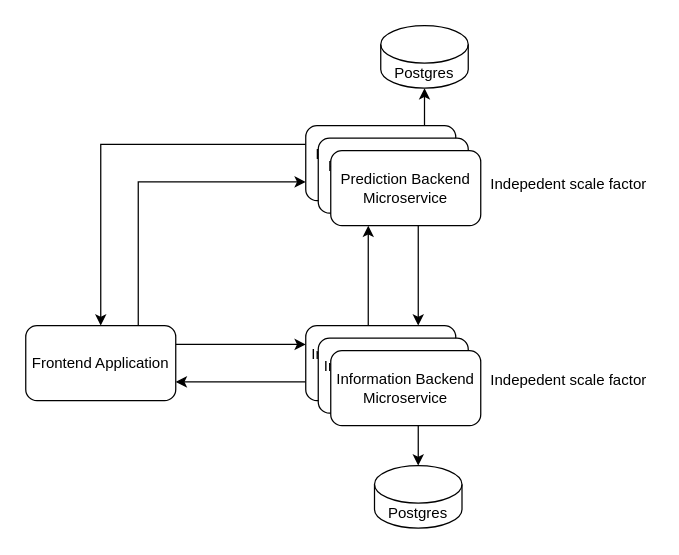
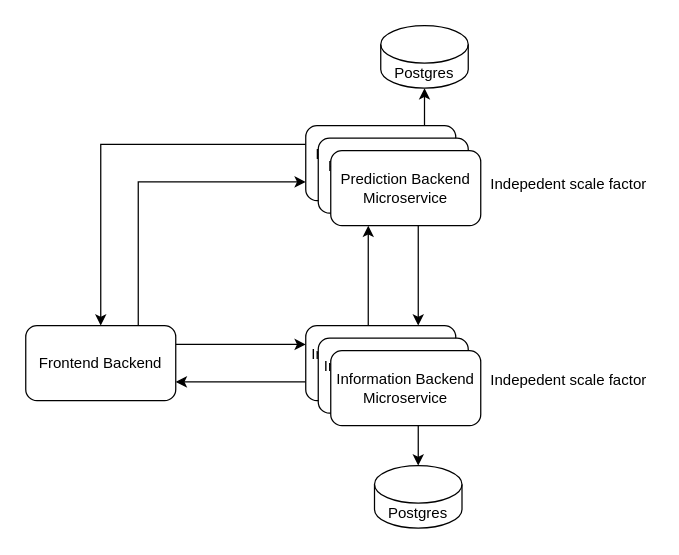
  <mxCell id="0" />
  <mxCell id="1" parent="0" />
  <mxCell id="2" style="edgeStyle=orthogonalEdgeStyle;rounded=0;orthogonalLoop=1;jettySize=auto;html=1;exitX=1;exitY=0.25;exitDx=0;exitDy=0;entryX=0;entryY=0.25;entryDx=0;entryDy=0;" edge="1" parent="1" source="4" target="8"><mxGeometry relative="1" as="geometry" /></mxCell>
  <mxCell id="3" style="edgeStyle=orthogonalEdgeStyle;rounded=0;orthogonalLoop=1;jettySize=auto;html=1;exitX=0.75;exitY=0;exitDx=0;exitDy=0;entryX=0;entryY=0.75;entryDx=0;entryDy=0;" edge="1" parent="1" source="4" target="12"><mxGeometry relative="1" as="geometry" /></mxCell>
- <mxCell id="4" value="Frontend Application" style="rounded=1;whiteSpace=wrap;html=1;" vertex="1" parent="1"><mxGeometry x="20" y="260" width="120" height="60" as="geometry" /></mxCell>
+ <mxCell id="4" value="Frontend Backend" style="rounded=1;whiteSpace=wrap;html=1;" vertex="1" parent="1"><mxGeometry x="20" y="260" width="120" height="60" as="geometry" /></mxCell>
  <mxCell id="5" style="edgeStyle=orthogonalEdgeStyle;rounded=0;orthogonalLoop=1;jettySize=auto;html=1;exitX=0.75;exitY=1;exitDx=0;exitDy=0;entryX=0.5;entryY=0;entryDx=0;entryDy=0;entryPerimeter=0;" edge="1" parent="1" source="8" target="13"><mxGeometry relative="1" as="geometry" /></mxCell>
  <mxCell id="6" style="edgeStyle=orthogonalEdgeStyle;rounded=0;orthogonalLoop=1;jettySize=auto;html=1;exitX=0;exitY=0.75;exitDx=0;exitDy=0;entryX=1;entryY=0.75;entryDx=0;entryDy=0;" edge="1" parent="1" source="8" target="4"><mxGeometry relative="1" as="geometry" /></mxCell>
  <mxCell id="7" style="edgeStyle=orthogonalEdgeStyle;rounded=0;orthogonalLoop=1;jettySize=auto;html=1;entryX=0.25;entryY=1;entryDx=0;entryDy=0;exitX=0.25;exitY=0;exitDx=0;exitDy=0;" edge="1" parent="1" source="18" target="16"><mxGeometry relative="1" as="geometry"><mxPoint x="291" y="230" as="sourcePoint" /></mxGeometry></mxCell>
  <mxCell id="8" value="Information Backend Microservice" style="rounded=1;whiteSpace=wrap;html=1;" vertex="1" parent="1"><mxGeometry x="244" y="260" width="120" height="60" as="geometry" /></mxCell>
  <mxCell id="9" style="edgeStyle=orthogonalEdgeStyle;rounded=0;orthogonalLoop=1;jettySize=auto;html=1;exitX=0.75;exitY=0;exitDx=0;exitDy=0;entryX=0.5;entryY=1;entryDx=0;entryDy=0;entryPerimeter=0;" edge="1" parent="1" source="12" target="14"><mxGeometry relative="1" as="geometry" /></mxCell>
  <mxCell id="10" style="edgeStyle=orthogonalEdgeStyle;rounded=0;orthogonalLoop=1;jettySize=auto;html=1;exitX=0.75;exitY=1;exitDx=0;exitDy=0;entryX=0.75;entryY=0;entryDx=0;entryDy=0;" edge="1" parent="1" source="12" target="8"><mxGeometry relative="1" as="geometry" /></mxCell>
  <mxCell id="11" style="edgeStyle=orthogonalEdgeStyle;rounded=0;orthogonalLoop=1;jettySize=auto;html=1;exitX=0;exitY=0.25;exitDx=0;exitDy=0;entryX=0.5;entryY=0;entryDx=0;entryDy=0;" edge="1" parent="1" source="12" target="4"><mxGeometry relative="1" as="geometry" /></mxCell>
  <mxCell id="12" value="Prediction Backend Microservice" style="rounded=1;whiteSpace=wrap;html=1;" vertex="1" parent="1"><mxGeometry x="244" y="100" width="120" height="60" as="geometry" /></mxCell>
  <mxCell id="13" value="Postgres" style="shape=cylinder3;whiteSpace=wrap;html=1;boundedLbl=1;backgroundOutline=1;size=15;" vertex="1" parent="1"><mxGeometry x="299" y="372" width="70" height="50" as="geometry" /></mxCell>
  <mxCell id="14" value="Postgres" style="shape=cylinder3;whiteSpace=wrap;html=1;boundedLbl=1;backgroundOutline=1;size=15;" vertex="1" parent="1"><mxGeometry x="304" width="70" height="50" as="geometry" y="20" /></mxCell>
  <mxCell id="15" value="Prediction Backend Microservice" style="rounded=1;whiteSpace=wrap;html=1;" vertex="1" parent="1"><mxGeometry x="254" y="110" width="120" height="60" as="geometry" /></mxCell>
  <mxCell id="16" value="Prediction Backend Microservice" style="rounded=1;whiteSpace=wrap;html=1;" vertex="1" parent="1"><mxGeometry x="264" y="120" width="120" height="60" as="geometry" /></mxCell>
  <mxCell id="17" value="Information Backend Microservice" style="rounded=1;whiteSpace=wrap;html=1;" vertex="1" parent="1"><mxGeometry x="254" y="270" width="120" height="60" as="geometry" /></mxCell>
  <mxCell id="18" value="Information Backend Microservice" style="rounded=1;whiteSpace=wrap;html=1;" vertex="1" parent="1"><mxGeometry x="264" y="280" width="120" height="60" as="geometry" /></mxCell>
  <mxCell id="19" value="Indepedent scale factor" style="text;html=1;align=center;verticalAlign=middle;resizable=0;points=[];autosize=1;" vertex="1" parent="1"><mxGeometry x="386" y="138" width="135" height="18" as="geometry" /></mxCell>
  <mxCell id="20" value="Indepedent scale factor" style="text;html=1;align=center;verticalAlign=middle;resizable=0;points=[];autosize=1;" vertex="1" parent="1"><mxGeometry x="386" y="295" width="135" height="18" as="geometry" /></mxCell>
